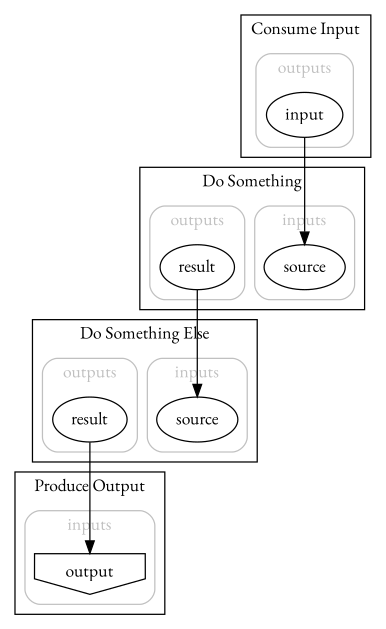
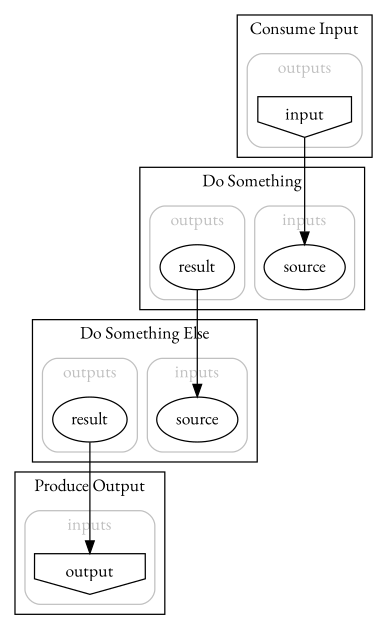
  digraph {
    fontname="EB Garamond"
    node [fontname="EB Garamond"]
    edge [fontname="EB Garamond"]
-   n1 [label=input shape=ellipse]
+   n1 [label=input shape=invhouse]
    n2 [label=source]
    n3 [label=result]
    n4 [label=source]
    n5 [label=result]
    n6 [label=output shape=invhouse]
    subgraph cluster_1 {
      label="Consume Input"
      subgraph cluster_2 {
        color=gray
        fontcolor=gray
        label=outputs
        style=rounded
        n1
      }
    }
    subgraph cluster_3 {
      label="Do Something"
      subgraph cluster_4 {
        color=gray
        fontcolor=gray
        label=inputs
        style=rounded
        n2
      }
      subgraph cluster_5 {
        color=gray
        fontcolor=gray
        label=outputs
        style=rounded
        n3
      }
    }
    subgraph cluster_6 {
      label="Do Something Else"
      subgraph cluster_7 {
        color=gray
        fontcolor=gray
        label=inputs
        style=rounded
        n4
      }
      subgraph cluster_8 {
        color=gray
        fontcolor=gray
        label=outputs
        style=rounded
        n5
      }
    }
    subgraph cluster_9 {
      label="Produce Output"
      subgraph cluster_10 {
        color=gray
        fontcolor=gray
        label=inputs
        style=rounded
        n6
      }
    }
    n1 -> n2
    n3 -> n4
    n5 -> n6
  }
